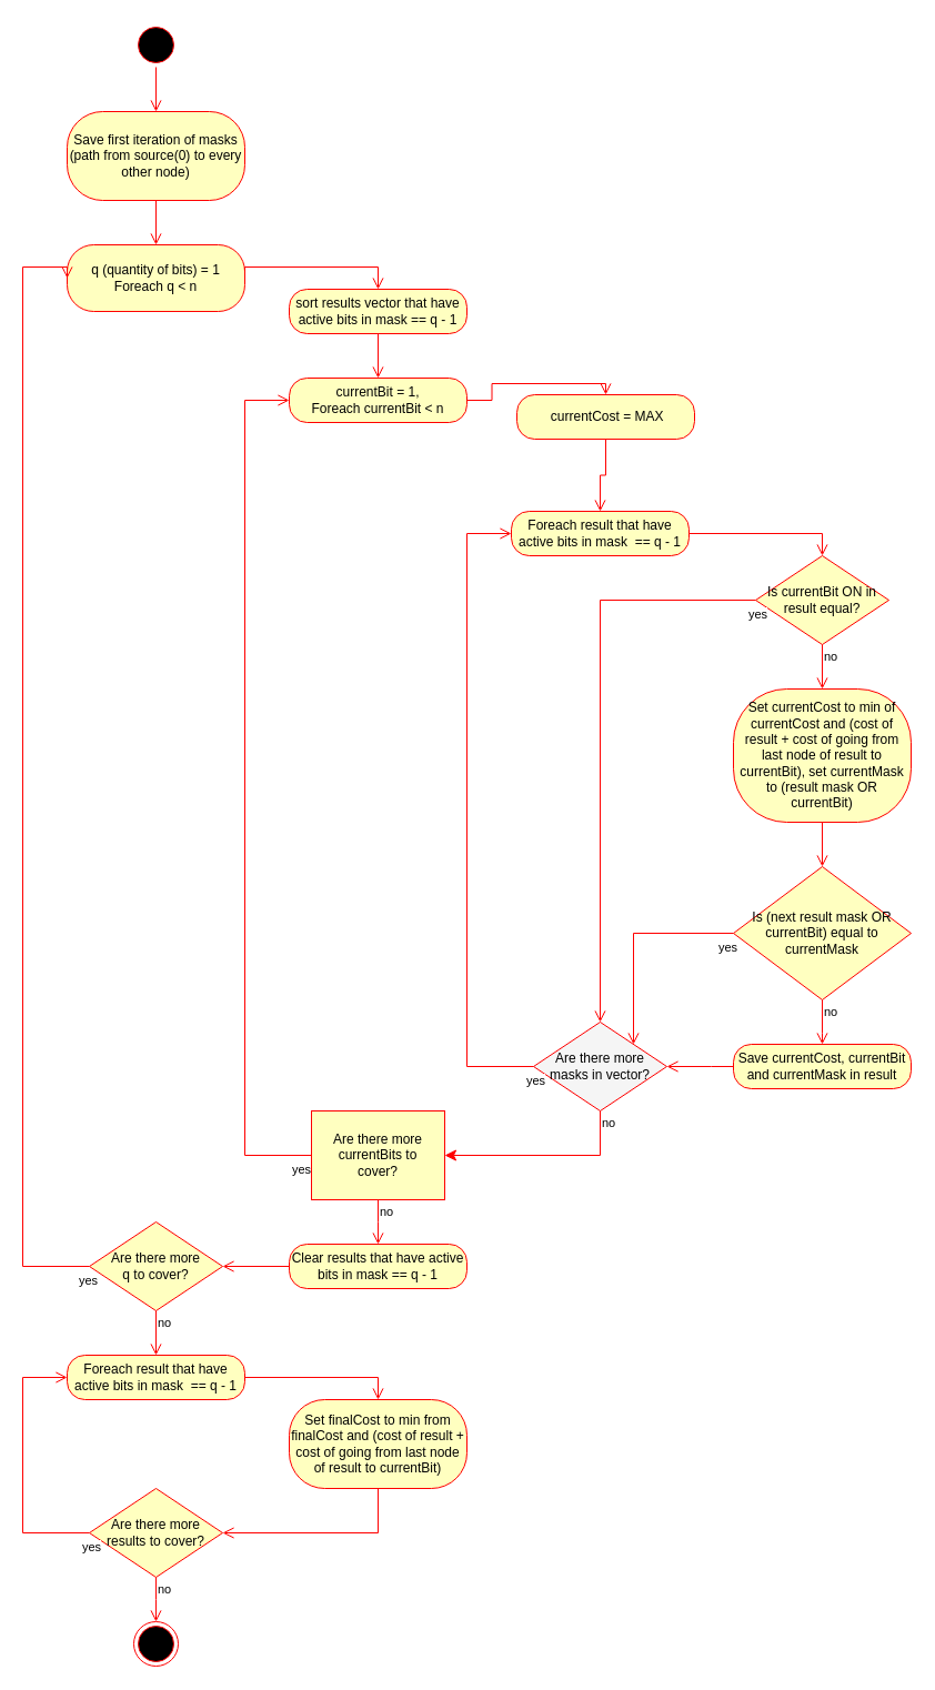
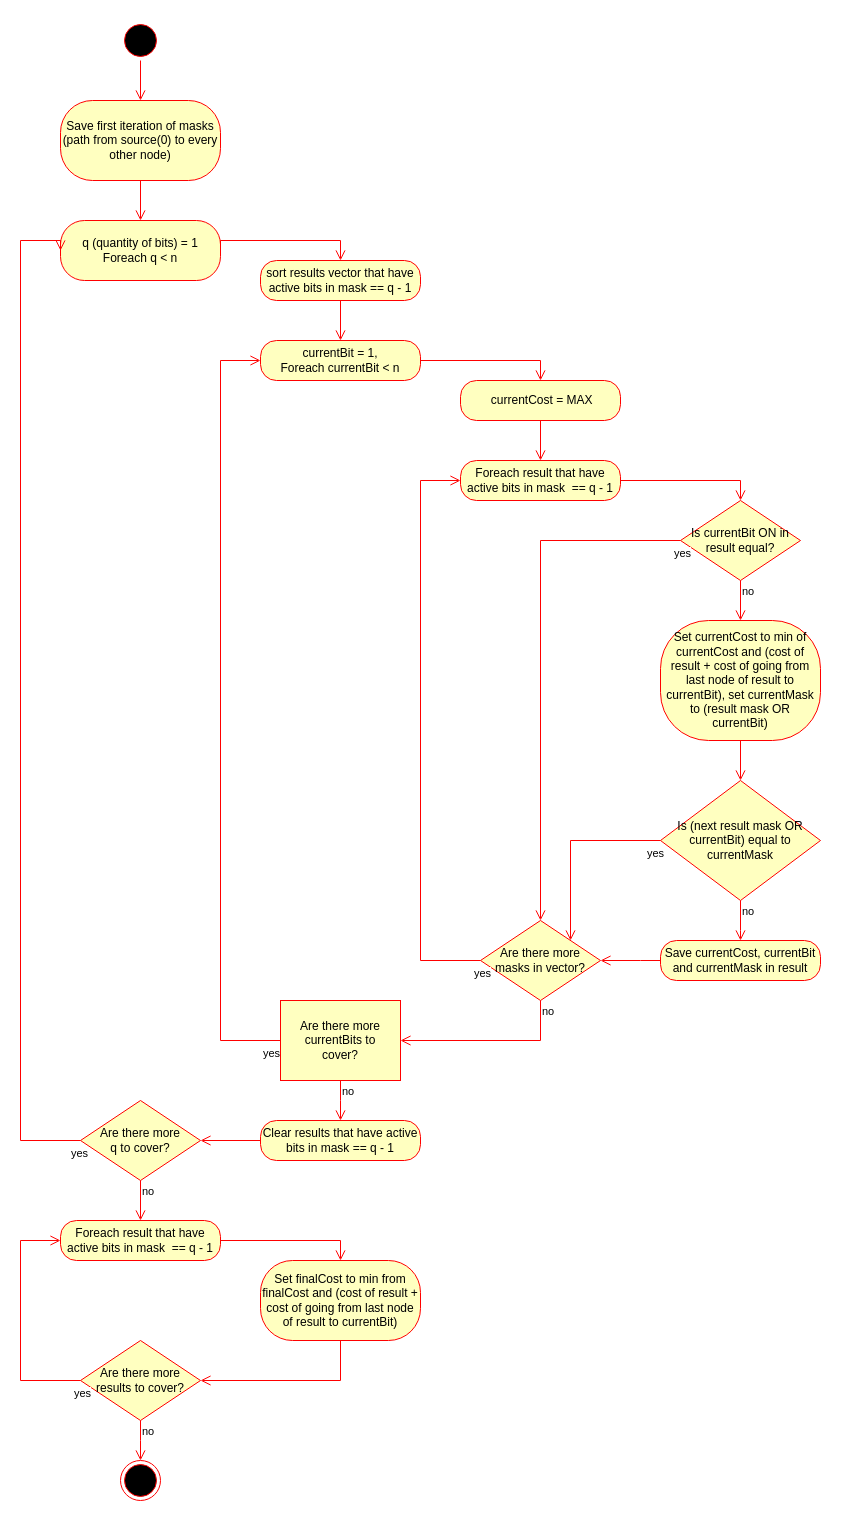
  <mxCell id="0" />
  <mxCell id="1" parent="0" />
  <mxCell id="2" value="" style="ellipse;html=1;shape=startState;fillColor=#000000;strokeColor=#ff0000;" parent="1" vertex="1"><mxGeometry x="120" y="20" width="40" height="40" as="geometry" /></mxCell>
  <mxCell id="3" value="" style="edgeStyle=orthogonalEdgeStyle;html=1;verticalAlign=bottom;endArrow=open;endSize=8;strokeColor=#ff0000;rounded=0;entryX=0.5;entryY=0;entryDx=0;entryDy=0;" parent="1" source="2" target="4" edge="1"><mxGeometry relative="1" as="geometry"><mxPoint x="135" y="110" as="targetPoint" /></mxGeometry></mxCell>
  <mxCell id="4" value="Save first iteration of masks (path from source(0) to every other node)" style="rounded=1;whiteSpace=wrap;html=1;arcSize=40;fontColor=#000000;fillColor=#ffffc0;strokeColor=#ff0000;" parent="1" vertex="1"><mxGeometry x="60" y="100" width="160" height="80" as="geometry" /></mxCell>
  <mxCell id="5" value="" style="edgeStyle=orthogonalEdgeStyle;html=1;verticalAlign=bottom;endArrow=open;endSize=8;strokeColor=#ff0000;rounded=0;entryX=0.5;entryY=0;entryDx=0;entryDy=0;" parent="1" source="4" target="7" edge="1"><mxGeometry relative="1" as="geometry"><mxPoint x="140" y="220" as="targetPoint" /></mxGeometry></mxCell>
  <mxCell id="6" value="" style="ellipse;html=1;shape=endState;fillColor=#000000;strokeColor=#ff0000;" parent="1" vertex="1"><mxGeometry x="120" y="1460" width="40" height="40" as="geometry" /></mxCell>
  <mxCell id="7" value="q&amp;nbsp;(quantity of bits)&amp;nbsp;= 1&lt;br&gt;Foreach q &amp;lt; n" style="rounded=1;whiteSpace=wrap;html=1;arcSize=40;fontColor=#000000;fillColor=#ffffc0;strokeColor=#ff0000;" parent="1" vertex="1"><mxGeometry x="60" y="220" width="160" height="60" as="geometry" /></mxCell>
  <mxCell id="8" value="" style="edgeStyle=orthogonalEdgeStyle;html=1;verticalAlign=bottom;endArrow=open;endSize=8;strokeColor=#ff0000;rounded=0;exitX=1;exitY=0.5;exitDx=0;exitDy=0;entryX=0.5;entryY=0;entryDx=0;entryDy=0;" parent="1" source="7" target="41" edge="1"><mxGeometry relative="1" as="geometry"><mxPoint x="340" y="240" as="targetPoint" /><mxPoint x="140" y="300" as="sourcePoint" /><Array as="points"><mxPoint x="340" y="240" /></Array></mxGeometry></mxCell>
  <mxCell id="9" value="currentBit = 1,&lt;br&gt;Foreach currentBit &amp;lt; n" style="rounded=1;whiteSpace=wrap;html=1;arcSize=40;fontColor=#000000;fillColor=#ffffc0;strokeColor=#ff0000;" parent="1" vertex="1"><mxGeometry x="260" y="340" width="160" height="40" as="geometry" /></mxCell>
  <mxCell id="10" value="" style="edgeStyle=orthogonalEdgeStyle;html=1;verticalAlign=bottom;endArrow=open;endSize=8;strokeColor=#ff0000;rounded=0;exitX=1;exitY=0.5;exitDx=0;exitDy=0;entryX=0.5;entryY=0;entryDx=0;entryDy=0;" parent="1" source="9" target="43" edge="1"><mxGeometry relative="1" as="geometry"><mxPoint x="620" y="380" as="targetPoint" /><mxPoint x="340" y="450" as="sourcePoint" /></mxGeometry></mxCell>
  <mxCell id="11" value="Foreach result that have active bits in&amp;nbsp;mask&amp;nbsp; == q - 1" style="rounded=1;whiteSpace=wrap;html=1;arcSize=40;fontColor=#000000;fillColor=#ffffc0;strokeColor=#ff0000;" parent="1" vertex="1"><mxGeometry x="460" y="460" width="160" height="40" as="geometry" /></mxCell>
  <mxCell id="12" value="Is currentBit ON in result equal?" style="rhombus;whiteSpace=wrap;html=1;fillColor=#ffffc0;strokeColor=#ff0000;" parent="1" vertex="1"><mxGeometry x="680" y="500" width="120" height="80" as="geometry" /></mxCell>
  <mxCell id="13" value="no" style="edgeStyle=orthogonalEdgeStyle;html=1;align=left;verticalAlign=bottom;endArrow=open;endSize=8;strokeColor=#ff0000;rounded=0;entryX=0.5;entryY=0;entryDx=0;entryDy=0;" parent="1" source="12" target="16" edge="1"><mxGeometry relative="1" as="geometry"><mxPoint x="740" y="620" as="targetPoint" /><mxPoint as="offset" /></mxGeometry></mxCell>
  <mxCell id="14" value="yes" style="edgeStyle=orthogonalEdgeStyle;html=1;align=left;verticalAlign=top;endArrow=open;endSize=8;strokeColor=#ff0000;rounded=0;exitX=0;exitY=0.5;exitDx=0;exitDy=0;entryX=0.5;entryY=0;entryDx=0;entryDy=0;" parent="1" source="12" target="22" edge="1"><mxGeometry x="-0.969" relative="1" as="geometry"><mxPoint x="510" y="960" as="targetPoint" /><Array as="points"><mxPoint x="540" y="540" /></Array><mxPoint as="offset" /></mxGeometry></mxCell>
  <mxCell id="15" value="" style="edgeStyle=orthogonalEdgeStyle;html=1;verticalAlign=bottom;endArrow=open;endSize=8;strokeColor=#ff0000;rounded=0;entryX=0.5;entryY=0;entryDx=0;entryDy=0;exitX=1;exitY=0.5;exitDx=0;exitDy=0;" parent="1" source="11" target="12" edge="1"><mxGeometry relative="1" as="geometry"><mxPoint x="550" y="470" as="targetPoint" /><mxPoint x="550" y="430" as="sourcePoint" /><Array as="points"><mxPoint x="740" y="480" /></Array></mxGeometry></mxCell>
  <mxCell id="16" value="Set currentCost to min of currentCost and (cost of result + cost of going from last node of result to currentBit), set currentMask to (result mask OR currentBit)" style="rounded=1;whiteSpace=wrap;html=1;arcSize=40;fontColor=#000000;fillColor=#ffffc0;strokeColor=#ff0000;" parent="1" vertex="1"><mxGeometry x="660" y="620" width="160" height="120" as="geometry" /></mxCell>
  <mxCell id="17" value="Is (next result mask OR currentBit) equal to currentMask" style="rhombus;whiteSpace=wrap;html=1;fillColor=#ffffc0;strokeColor=#ff0000;" parent="1" vertex="1"><mxGeometry x="660" y="780" width="160" height="120" as="geometry" /></mxCell>
  <mxCell id="18" value="yes" style="edgeStyle=orthogonalEdgeStyle;html=1;align=left;verticalAlign=top;endArrow=open;endSize=8;strokeColor=#ff0000;rounded=0;exitX=0;exitY=0.5;exitDx=0;exitDy=0;entryX=1;entryY=0;entryDx=0;entryDy=0;" parent="1" source="17" target="22" edge="1"><mxGeometry x="-0.84" relative="1" as="geometry"><mxPoint x="940" y="950" as="targetPoint" /><mxPoint x="600" y="930" as="sourcePoint" /><Array as="points"><mxPoint x="570" y="840" /></Array><mxPoint as="offset" /></mxGeometry></mxCell>
  <mxCell id="19" value="" style="edgeStyle=orthogonalEdgeStyle;html=1;verticalAlign=bottom;endArrow=open;endSize=8;strokeColor=#ff0000;rounded=0;entryX=0.5;entryY=0;entryDx=0;entryDy=0;exitX=0.5;exitY=1;exitDx=0;exitDy=0;" parent="1" source="16" target="17" edge="1"><mxGeometry relative="1" as="geometry"><mxPoint x="750" y="790" as="targetPoint" /><mxPoint x="820" y="800" as="sourcePoint" /><Array as="points"><mxPoint x="740" y="780" /><mxPoint x="740" y="780" /></Array></mxGeometry></mxCell>
  <mxCell id="20" value="no" style="edgeStyle=orthogonalEdgeStyle;html=1;align=left;verticalAlign=bottom;endArrow=open;endSize=8;strokeColor=#ff0000;rounded=0;exitX=0.5;exitY=1;exitDx=0;exitDy=0;entryX=0.5;entryY=0;entryDx=0;entryDy=0;" parent="1" source="17" target="21" edge="1"><mxGeometry relative="1" as="geometry"><mxPoint x="960" y="1210" as="targetPoint" /><Array as="points"><mxPoint x="740" y="930" /><mxPoint x="740" y="930" /></Array><mxPoint as="offset" /><mxPoint x="920" y="970" as="sourcePoint" /></mxGeometry></mxCell>
  <mxCell id="21" value="Save currentCost, currentBit and currentMask in result" style="rounded=1;whiteSpace=wrap;html=1;arcSize=40;fontColor=#000000;fillColor=#ffffc0;strokeColor=#ff0000;" parent="1" vertex="1"><mxGeometry x="660" y="940" width="160" height="40" as="geometry" /></mxCell>
- <mxCell id="22" value="Are there more masks in vector?" style="rhombus;whiteSpace=wrap;html=1;fillColor=#f5f5f5;strokeColor=#ff0000;" parent="1" vertex="1"><mxGeometry x="480" y="920" width="120" height="80" as="geometry" /></mxCell>
- <mxCell id="23" value="no" style="edgeStyle=orthogonalEdgeStyle;html=1;align=left;verticalAlign=bottom;endArrow=classic;endSize=8;strokeColor=#ff0000;rounded=0;exitX=0.5;exitY=1;exitDx=0;exitDy=0;entryX=1;entryY=0.5;entryDx=0;entryDy=0;" parent="1" source="22" target="26" edge="1"><mxGeometry x="-0.778" relative="1" as="geometry"><mxPoint x="650" y="1320" as="targetPoint" /><Array as="points" /><mxPoint as="offset" /></mxGeometry></mxCell>
+ <mxCell id="22" value="Are there more masks in vector?" style="rhombus;whiteSpace=wrap;html=1;fillColor=#ffffc0;strokeColor=#ff0000;" parent="1" vertex="1"><mxGeometry x="480" y="920" width="120" height="80" as="geometry" /></mxCell>
+ <mxCell id="23" value="no" style="edgeStyle=orthogonalEdgeStyle;html=1;align=left;verticalAlign=bottom;endArrow=open;endSize=8;strokeColor=#ff0000;rounded=0;exitX=0.5;exitY=1;exitDx=0;exitDy=0;entryX=1;entryY=0.5;entryDx=0;entryDy=0;" parent="1" source="22" target="26" edge="1"><mxGeometry x="-0.778" relative="1" as="geometry"><mxPoint x="650" y="1320" as="targetPoint" /><Array as="points" /><mxPoint as="offset" /></mxGeometry></mxCell>
  <mxCell id="24" value="yes" style="edgeStyle=orthogonalEdgeStyle;html=1;align=left;verticalAlign=top;endArrow=open;endSize=8;strokeColor=#ff0000;rounded=0;exitX=0;exitY=0.5;exitDx=0;exitDy=0;entryX=0;entryY=0.5;entryDx=0;entryDy=0;" parent="1" source="22" target="11" edge="1"><mxGeometry x="-0.974" relative="1" as="geometry"><mxPoint x="160" y="470" as="targetPoint" /><Array as="points"><mxPoint x="420" y="960" /><mxPoint x="420" y="480" /></Array><mxPoint as="offset" /></mxGeometry></mxCell>
  <mxCell id="25" value="" style="edgeStyle=orthogonalEdgeStyle;html=1;verticalAlign=bottom;endArrow=open;endSize=8;strokeColor=#ff0000;rounded=0;exitX=0;exitY=0.5;exitDx=0;exitDy=0;entryX=1;entryY=0.5;entryDx=0;entryDy=0;" parent="1" source="21" target="22" edge="1"><mxGeometry relative="1" as="geometry"><mxPoint x="780" y="1090" as="targetPoint" /><mxPoint x="930" y="780" as="sourcePoint" /><Array as="points"><mxPoint x="640" y="960" /><mxPoint x="640" y="960" /></Array></mxGeometry></mxCell>
  <mxCell id="26" value="Are there more currentBits to&lt;br&gt;cover?" style="whiteSpace=wrap;html=1;fillColor=#ffffc0;strokeColor=#ff0000;rounded=0;" parent="1" vertex="1"><mxGeometry x="280" y="1000" width="120" height="80" as="geometry" /></mxCell>
  <mxCell id="27" value="no" style="edgeStyle=orthogonalEdgeStyle;html=1;align=left;verticalAlign=bottom;endArrow=open;endSize=8;strokeColor=#ff0000;rounded=0;exitX=0.5;exitY=1;exitDx=0;exitDy=0;entryX=0.5;entryY=0;entryDx=0;entryDy=0;" parent="1" source="26" target="32" edge="1"><mxGeometry relative="1" as="geometry"><mxPoint x="580" y="1400" as="targetPoint" /><mxPoint x="620" y="1390" as="sourcePoint" /><Array as="points"><mxPoint x="340" y="1100" /><mxPoint x="340" y="1100" /></Array><mxPoint as="offset" /></mxGeometry></mxCell>
  <mxCell id="28" value="yes" style="edgeStyle=orthogonalEdgeStyle;html=1;align=left;verticalAlign=top;endArrow=open;endSize=8;strokeColor=#ff0000;rounded=0;exitX=0;exitY=0.5;exitDx=0;exitDy=0;entryX=0;entryY=0.5;entryDx=0;entryDy=0;" parent="1" source="26" target="9" edge="1"><mxGeometry x="-0.952" relative="1" as="geometry"><mxPoint x="60" y="400" as="targetPoint" /><Array as="points"><mxPoint x="220" y="1040" /><mxPoint x="220" y="360" /></Array><mxPoint as="offset" /></mxGeometry></mxCell>
  <mxCell id="29" value="Are there more&lt;br&gt;q to cover?" style="rhombus;whiteSpace=wrap;html=1;fillColor=#ffffc0;strokeColor=#ff0000;" parent="1" vertex="1"><mxGeometry x="80" y="1100" width="120" height="80" as="geometry" /></mxCell>
  <mxCell id="30" value="no" style="edgeStyle=orthogonalEdgeStyle;html=1;align=left;verticalAlign=bottom;endArrow=open;endSize=8;strokeColor=#ff0000;rounded=0;entryX=0.5;entryY=0;entryDx=0;entryDy=0;exitX=0.5;exitY=1;exitDx=0;exitDy=0;" parent="1" source="29" target="34" edge="1"><mxGeometry relative="1" as="geometry"><mxPoint x="549.94" y="1460" as="targetPoint" /><mxPoint x="160" y="1260" as="sourcePoint" /><Array as="points" /><mxPoint as="offset" /></mxGeometry></mxCell>
  <mxCell id="31" value="yes" style="edgeStyle=orthogonalEdgeStyle;html=1;align=left;verticalAlign=top;endArrow=open;endSize=8;strokeColor=#ff0000;rounded=0;exitX=0;exitY=0.5;exitDx=0;exitDy=0;entryX=0;entryY=0.5;entryDx=0;entryDy=0;" parent="1" source="29" target="7" edge="1"><mxGeometry x="-0.979" relative="1" as="geometry"><mxPoint x="-120" y="240" as="targetPoint" /><Array as="points"><mxPoint x="20" y="1140" /><mxPoint x="20" y="240" /></Array><mxPoint as="offset" /></mxGeometry></mxCell>
  <mxCell id="32" value="Clear results that have active bits in mask == q - 1" style="rounded=1;whiteSpace=wrap;html=1;arcSize=40;fontColor=#000000;fillColor=#ffffc0;strokeColor=#ff0000;" parent="1" vertex="1"><mxGeometry x="260" y="1120" width="160" height="40" as="geometry" /></mxCell>
  <mxCell id="33" value="" style="edgeStyle=orthogonalEdgeStyle;html=1;verticalAlign=bottom;endArrow=open;endSize=8;strokeColor=#ff0000;rounded=0;entryX=1;entryY=0.5;entryDx=0;entryDy=0;exitX=0;exitY=0.5;exitDx=0;exitDy=0;" parent="1" source="32" target="29" edge="1"><mxGeometry relative="1" as="geometry"><mxPoint x="249.94" y="1320" as="targetPoint" /><mxPoint x="389.94" y="1290" as="sourcePoint" /></mxGeometry></mxCell>
  <mxCell id="34" value="Foreach result that have active bits in&amp;nbsp;mask&amp;nbsp; == q - 1" style="rounded=1;whiteSpace=wrap;html=1;arcSize=40;fontColor=#000000;fillColor=#ffffc0;strokeColor=#ff0000;" parent="1" vertex="1"><mxGeometry x="60" y="1220" width="160" height="40" as="geometry" /></mxCell>
  <mxCell id="35" value="" style="edgeStyle=orthogonalEdgeStyle;html=1;verticalAlign=bottom;endArrow=open;endSize=8;strokeColor=#ff0000;rounded=0;exitX=1;exitY=0.5;exitDx=0;exitDy=0;entryX=0.5;entryY=0;entryDx=0;entryDy=0;" parent="1" source="34" target="36" edge="1"><mxGeometry relative="1" as="geometry"><mxPoint x="180" y="1300" as="targetPoint" /><mxPoint x="150" y="1190" as="sourcePoint" /><Array as="points" /></mxGeometry></mxCell>
  <mxCell id="36" value="Set finalCost to min from finalCost and (cost of result + cost of going from last node of result to currentBit)" style="rounded=1;whiteSpace=wrap;html=1;arcSize=40;fontColor=#000000;fillColor=#ffffc0;strokeColor=#ff0000;" parent="1" vertex="1"><mxGeometry x="260" y="1260" width="160" height="80" as="geometry" /></mxCell>
  <mxCell id="37" value="Are there more results to cover?" style="rhombus;whiteSpace=wrap;html=1;fillColor=#ffffc0;strokeColor=#ff0000;" parent="1" vertex="1"><mxGeometry x="80" y="1340" width="120" height="80" as="geometry" /></mxCell>
  <mxCell id="38" value="no" style="edgeStyle=orthogonalEdgeStyle;html=1;align=left;verticalAlign=bottom;endArrow=open;endSize=8;strokeColor=#ff0000;rounded=0;exitX=0.5;exitY=1;exitDx=0;exitDy=0;entryX=0.5;entryY=0;entryDx=0;entryDy=0;" parent="1" source="37" target="6" edge="1"><mxGeometry relative="1" as="geometry"><mxPoint x="200" y="1500" as="targetPoint" /><Array as="points"><mxPoint x="140" y="1440" /><mxPoint x="140" y="1440" /></Array><mxPoint as="offset" /></mxGeometry></mxCell>
  <mxCell id="39" value="yes" style="edgeStyle=orthogonalEdgeStyle;html=1;align=left;verticalAlign=top;endArrow=open;endSize=8;strokeColor=#ff0000;rounded=0;entryX=0;entryY=0.5;entryDx=0;entryDy=0;exitX=0;exitY=0.5;exitDx=0;exitDy=0;" parent="1" source="37" target="34" edge="1"><mxGeometry x="-0.934" relative="1" as="geometry"><mxPoint x="320" y="1230" as="targetPoint" /><Array as="points"><mxPoint x="20" y="1380" /><mxPoint x="20" y="1240" /></Array><mxPoint as="offset" /></mxGeometry></mxCell>
  <mxCell id="40" value="" style="edgeStyle=orthogonalEdgeStyle;html=1;verticalAlign=bottom;endArrow=open;endSize=8;strokeColor=#ff0000;rounded=0;exitX=0.5;exitY=1;exitDx=0;exitDy=0;entryX=1;entryY=0.5;entryDx=0;entryDy=0;" parent="1" source="36" target="37" edge="1"><mxGeometry relative="1" as="geometry"><mxPoint x="190" y="1310" as="targetPoint" /><mxPoint x="190" y="1270" as="sourcePoint" /><Array as="points"><mxPoint x="340" y="1380" /></Array></mxGeometry></mxCell>
  <mxCell id="41" value="sort results vector that have active bits in mask == q - 1" style="rounded=1;whiteSpace=wrap;html=1;arcSize=40;fontColor=#000000;fillColor=#ffffc0;strokeColor=#ff0000;" vertex="1" parent="1"><mxGeometry x="260" y="260" width="160" height="40" as="geometry" /></mxCell>
  <mxCell id="42" value="" style="edgeStyle=orthogonalEdgeStyle;html=1;verticalAlign=bottom;endArrow=open;endSize=8;strokeColor=#ff0000;rounded=0;entryX=0.5;entryY=0;entryDx=0;entryDy=0;" edge="1" source="41" parent="1" target="9"><mxGeometry relative="1" as="geometry"><mxPoint x="570" y="180" as="targetPoint" /></mxGeometry></mxCell>
- <mxCell id="43" value="&amp;nbsp;currentCost = MAX" style="rounded=1;whiteSpace=wrap;html=1;arcSize=40;fontColor=#000000;fillColor=#ffffc0;strokeColor=#ff0000;" vertex="1" parent="1"><mxGeometry x="465" y="355" width="160" height="40" as="geometry" /></mxCell>
+ <mxCell id="43" value="&amp;nbsp;currentCost = MAX" style="rounded=1;whiteSpace=wrap;html=1;arcSize=40;fontColor=#000000;fillColor=#ffffc0;strokeColor=#ff0000;" vertex="1" parent="1"><mxGeometry x="460" y="380" width="160" height="40" as="geometry" /></mxCell>
  <mxCell id="44" value="" style="edgeStyle=orthogonalEdgeStyle;html=1;verticalAlign=bottom;endArrow=open;endSize=8;strokeColor=#ff0000;rounded=0;entryX=0.5;entryY=0;entryDx=0;entryDy=0;" edge="1" source="43" parent="1" target="11"><mxGeometry relative="1" as="geometry"><mxPoint x="540" y="440" as="targetPoint" /></mxGeometry></mxCell>
